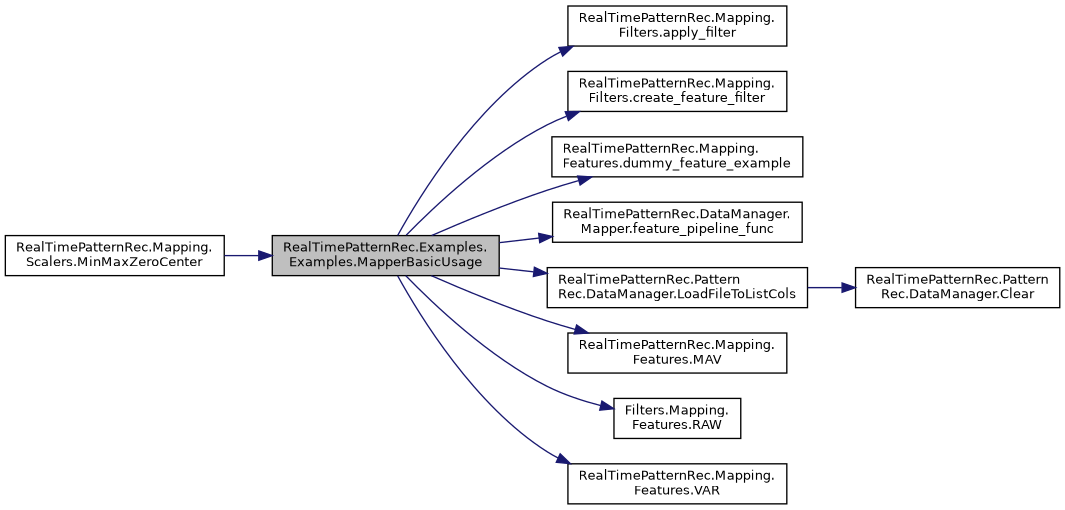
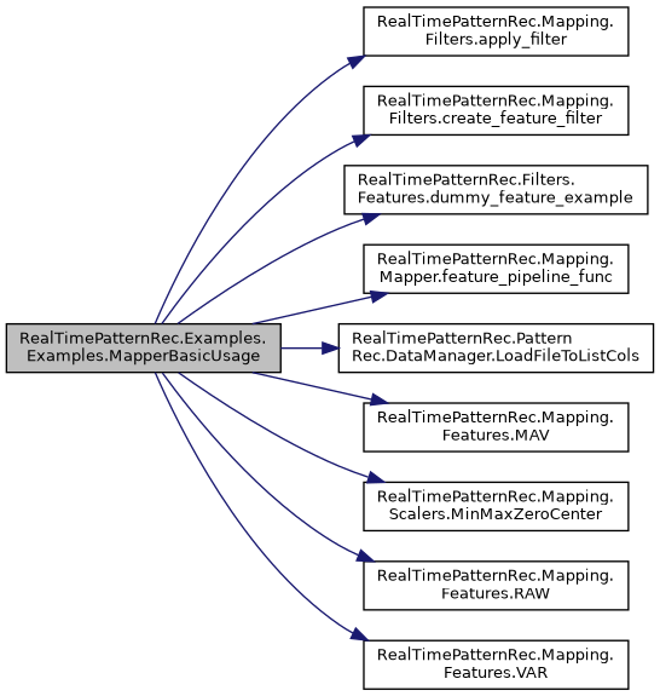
  digraph {
    rankdir=LR
    node [color=black fillcolor=white fontname=Helvetica fontsize=10 shape=record style=filled]
    edge [color=midnightblue fontname=Helvetica fontsize=10 labelfontname=Helvetica labelfontsize=10 style=solid]
    n1 [fillcolor=grey75 fontcolor=black height=0.2 label="RealTimePatternRec.Examples.\lExamples.MapperBasicUsage" width=0.4]
    n2 [height=0.2 label="RealTimePatternRec.Mapping.\lFilters.apply_filter" width=0.4]
    n3 [height=0.2 label="RealTimePatternRec.Mapping.\lFilters.create_feature_filter" width=0.4]
-   n4 [height=0.2 label="RealTimePatternRec.Mapping.\lFeatures.dummy_feature_example" width=0.4]
-   n5 [height=0.2 label="RealTimePatternRec.DataManager.\lMapper.feature_pipeline_func" width=0.4]
+   n4 [height=0.2 label="RealTimePatternRec.Filters.\lFeatures.dummy_feature_example" width=0.4]
+   n5 [height=0.2 label="RealTimePatternRec.Mapping.\lMapper.feature_pipeline_func" width=0.4]
    n6 [height=0.2 label="RealTimePatternRec.Pattern\lRec.DataManager.LoadFileToListCols" width=0.4]
    n7 [height=0.2 label="RealTimePatternRec.Mapping.\lFeatures.MAV" width=0.4]
    n8 [height=0.2 label="RealTimePatternRec.Mapping.\lScalers.MinMaxZeroCenter" width=0.4]
-   n9 [height=0.2 label="Filters.Mapping.\lFeatures.RAW" width=0.4]
+   n9 [height=0.2 label="RealTimePatternRec.Mapping.\lFeatures.RAW" width=0.4]
    n10 [height=0.2 label="RealTimePatternRec.Mapping.\lFeatures.VAR" width=0.4]
-   n11 [height=0.2 label="RealTimePatternRec.Pattern\lRec.DataManager.Clear" width=0.4]
    n1 -> n2
    n1 -> n3
    n1 -> n4
    n1 -> n5
    n1 -> n6
    n1 -> n7
-   n8 -> n1
+   n1 -> n8
    n1 -> n9
    n1 -> n10
-   n6 -> n11
  }
